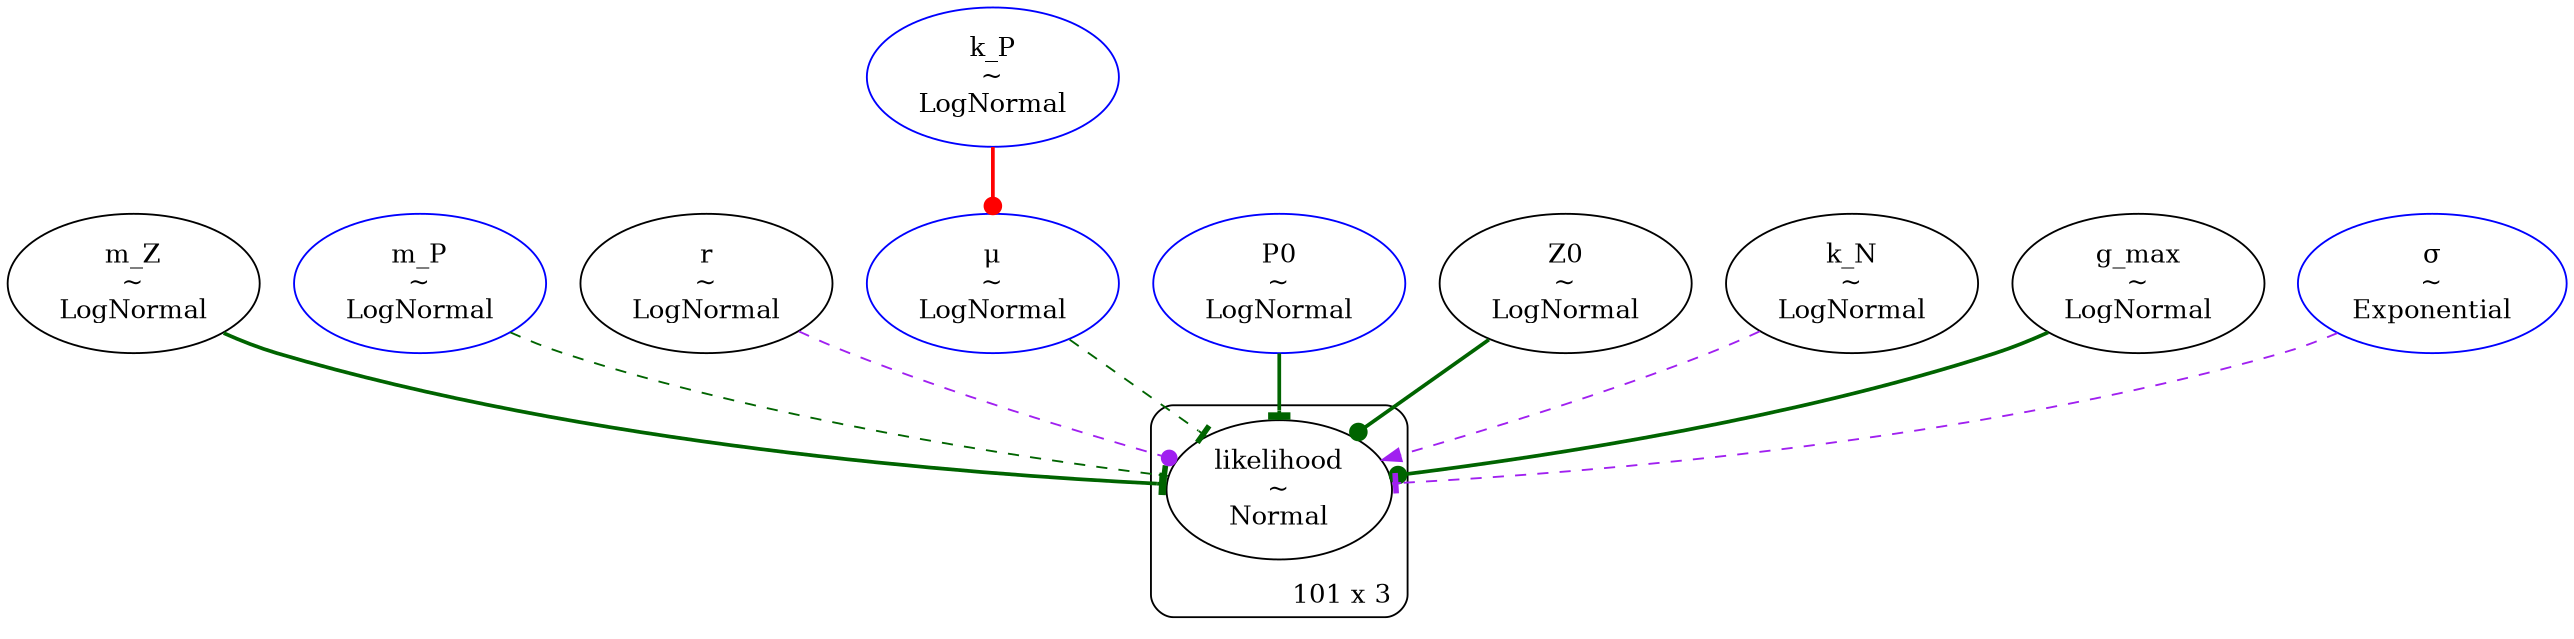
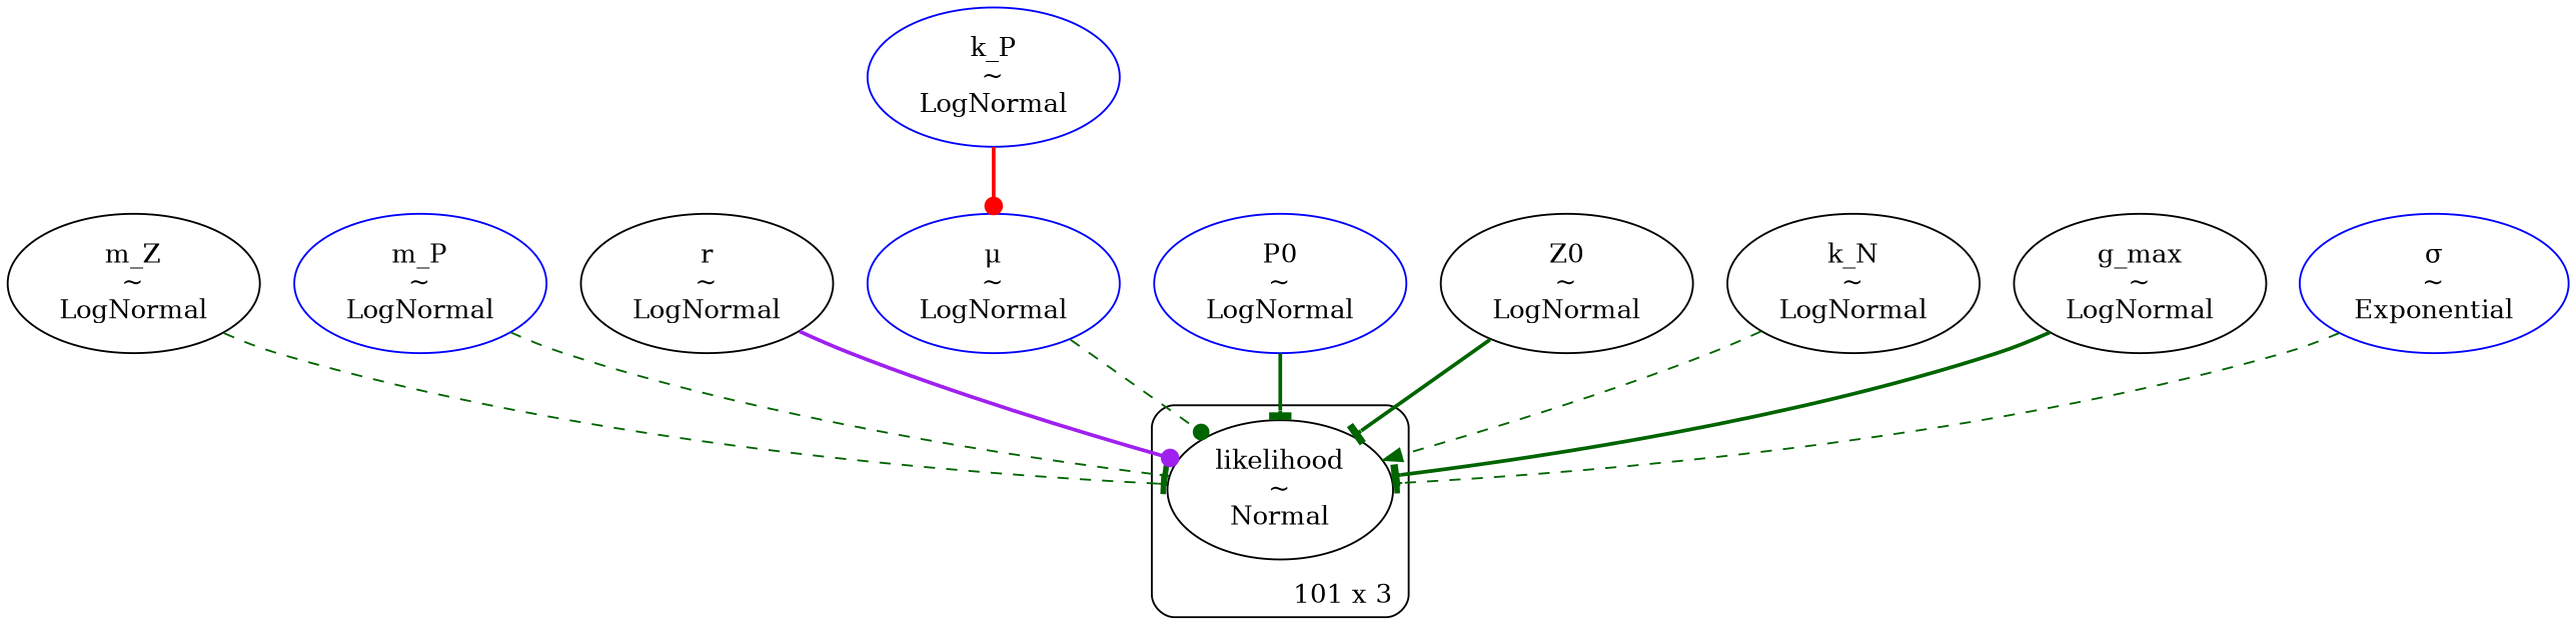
  digraph {
    node [color=black shape=ellipse]
    edge [arrowhead=tee color=darkgreen style=bold]
    n1 [label="likelihood\n~\nNormal"]
    n2 [label="m_Z\n~\nLogNormal"]
    n3 [color=blue label="m_P\n~\nLogNormal"]
    n4 [label="r\n~\nLogNormal"]
    n5 [color=blue label="k_P\n~\nLogNormal"]
    n6 [color=blue label="μ\n~\nLogNormal"]
    n7 [color=blue label="P0\n~\nLogNormal"]
    n8 [label="Z0\n~\nLogNormal"]
    n9 [label="k_N\n~\nLogNormal"]
    n10 [label="g_max\n~\nLogNormal"]
    n11 [color=blue label="σ\n~\nExponential"]
    subgraph cluster_1 {
      label="101 x 3"
      labeljust=r
      labelloc=b
      style=rounded
      n1
    }
-   n2 -> n1
+   n2 -> n1 [style=dashed]
    n3 -> n1 [style=dashed]
-   n4 -> n1 [arrowhead=dot color=purple style=dashed]
+   n4 -> n1 [arrowhead=dot color=purple]
    n5 -> n6 [arrowhead=dot color=red]
-   n6 -> n1 [style=dashed]
+   n6 -> n1 [arrowhead=dot style=dashed]
    n7 -> n1
-   n8 -> n1 [arrowhead=dot]
-   n9 -> n1 [arrowhead=normal color=purple style=dashed]
-   n10 -> n1 [arrowhead=dot]
-   n11 -> n1 [color=purple style=dashed]
+   n8 -> n1
+   n9 -> n1 [arrowhead=normal style=dashed]
+   n10 -> n1
+   n11 -> n1 [style=dashed]
  }
